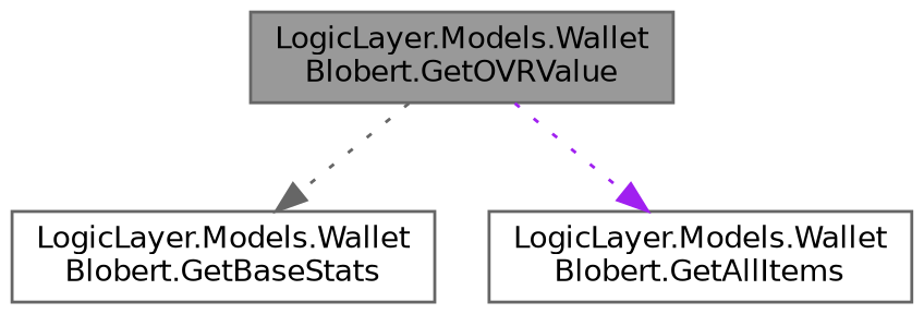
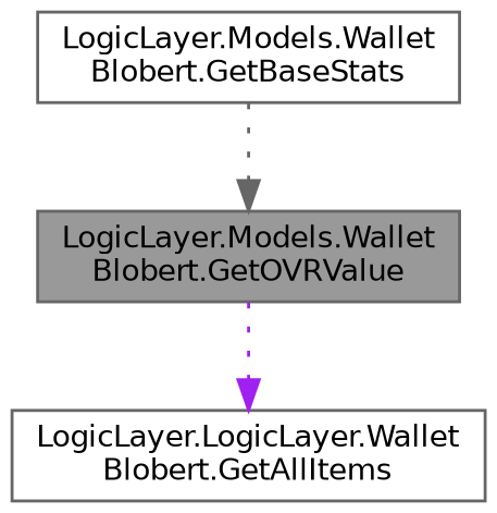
  digraph {
    rankdir=TB
    node [color=grey40 fillcolor=white fontname=Helvetica fontsize=10 shape=box style=filled]
    edge [fontname=Helvetica fontsize=10 labelfontname=Helvetica labelfontsize=10 style=dotted]
    n1 [color=gray40 fillcolor=grey60 fontcolor=black height=0.2 label="LogicLayer.Models.Wallet\lBlobert.GetOVRValue" width=0.4]
    n2 [height=0.2 label="LogicLayer.Models.Wallet\lBlobert.GetBaseStats" width=0.4]
-   n3 [height=0.2 label="LogicLayer.Models.Wallet\lBlobert.GetAllItems" width=0.4]
-   n1 -> n2 [color=gray40]
+   n3 [height=0.2 label="LogicLayer.LogicLayer.Wallet\lBlobert.GetAllItems" width=0.4]
+   n2 -> n1 [color=gray40]
    n1 -> n3 [color=purple]
  }
